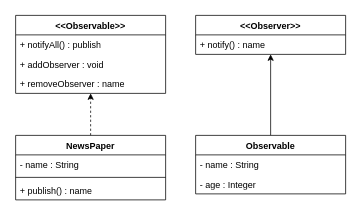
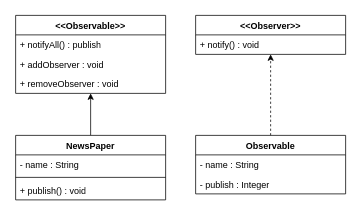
  <mxCell id="0" />
  <mxCell id="1" parent="0" />
  <mxCell id="2" value="&amp;lt;&amp;lt;Observable&amp;gt;&amp;gt;" style="swimlane;fontStyle=1;align=center;verticalAlign=top;childLayout=stackLayout;horizontal=1;startSize=26;horizontalStack=0;resizeParent=1;resizeParentMax=0;resizeLast=0;collapsible=1;marginBottom=0;whiteSpace=wrap;html=1;" vertex="1" parent="1"><mxGeometry x="20" y="20" width="200" height="104" as="geometry" /></mxCell>
  <mxCell id="3" value="+ notifyAll() : publish" style="text;strokeColor=none;fillColor=none;align=left;verticalAlign=top;spacingLeft=4;spacingRight=4;overflow=hidden;rotatable=0;points=[[0,0.5],[1,0.5]];portConstraint=eastwest;whiteSpace=wrap;html=1;" vertex="1" parent="2"><mxGeometry y="26" width="200" height="26" as="geometry" /></mxCell>
  <mxCell id="4" value="+ addObserver : void" style="text;strokeColor=none;fillColor=none;align=left;verticalAlign=top;spacingLeft=4;spacingRight=4;overflow=hidden;rotatable=0;points=[[0,0.5],[1,0.5]];portConstraint=eastwest;whiteSpace=wrap;html=1;" vertex="1" parent="2"><mxGeometry y="52" width="200" height="26" as="geometry" /></mxCell>
- <mxCell id="5" value="+ removeObserver : name" style="text;strokeColor=none;fillColor=none;align=left;verticalAlign=top;spacingLeft=4;spacingRight=4;overflow=hidden;rotatable=0;points=[[0,0.5],[1,0.5]];portConstraint=eastwest;whiteSpace=wrap;html=1;" vertex="1" parent="2"><mxGeometry y="78" width="200" height="26" as="geometry" /></mxCell>
+ <mxCell id="5" value="+ removeObserver : void" style="text;strokeColor=none;fillColor=none;align=left;verticalAlign=top;spacingLeft=4;spacingRight=4;overflow=hidden;rotatable=0;points=[[0,0.5],[1,0.5]];portConstraint=eastwest;whiteSpace=wrap;html=1;" vertex="1" parent="2"><mxGeometry y="78" width="200" height="26" as="geometry" /></mxCell>
  <mxCell id="6" value="&amp;lt;&amp;lt;Observer&amp;gt;&amp;gt;" style="swimlane;fontStyle=1;align=center;verticalAlign=top;childLayout=stackLayout;horizontal=1;startSize=26;horizontalStack=0;resizeParent=1;resizeParentMax=0;resizeLast=0;collapsible=1;marginBottom=0;whiteSpace=wrap;html=1;" vertex="1" parent="1"><mxGeometry x="260" y="20" width="200" height="52" as="geometry" /></mxCell>
- <mxCell id="7" value="+ notify() : name" style="text;strokeColor=none;fillColor=none;align=left;verticalAlign=top;spacingLeft=4;spacingRight=4;overflow=hidden;rotatable=0;points=[[0,0.5],[1,0.5]];portConstraint=eastwest;whiteSpace=wrap;html=1;" vertex="1" parent="6"><mxGeometry y="26" width="200" height="26" as="geometry" /></mxCell>
- <mxCell id="8" style="edgeStyle=orthogonalEdgeStyle;rounded=0;orthogonalLoop=1;jettySize=auto;html=1;dashed=1;" edge="1" parent="1" source="9" target="2"><mxGeometry relative="1" as="geometry" /></mxCell>
+ <mxCell id="7" value="+ notify() : void" style="text;strokeColor=none;fillColor=none;align=left;verticalAlign=top;spacingLeft=4;spacingRight=4;overflow=hidden;rotatable=0;points=[[0,0.5],[1,0.5]];portConstraint=eastwest;whiteSpace=wrap;html=1;" vertex="1" parent="6"><mxGeometry y="26" width="200" height="26" as="geometry" /></mxCell>
+ <mxCell id="8" style="edgeStyle=orthogonalEdgeStyle;rounded=0;orthogonalLoop=1;jettySize=auto;html=1;dashed=0;" edge="1" parent="1" source="9" target="2"><mxGeometry relative="1" as="geometry" /></mxCell>
  <mxCell id="9" value="NewsPaper" style="swimlane;fontStyle=1;align=center;verticalAlign=top;childLayout=stackLayout;horizontal=1;startSize=26;horizontalStack=0;resizeParent=1;resizeParentMax=0;resizeLast=0;collapsible=1;marginBottom=0;whiteSpace=wrap;html=1;" vertex="1" parent="1"><mxGeometry x="20" y="180" width="200" height="86" as="geometry" /></mxCell>
  <mxCell id="10" value="- name : String" style="text;strokeColor=none;fillColor=none;align=left;verticalAlign=top;spacingLeft=4;spacingRight=4;overflow=hidden;rotatable=0;points=[[0,0.5],[1,0.5]];portConstraint=eastwest;whiteSpace=wrap;html=1;" vertex="1" parent="9"><mxGeometry y="26" width="200" height="26" as="geometry" /></mxCell>
  <mxCell id="11" value="" style="line;strokeWidth=1;fillColor=none;align=left;verticalAlign=middle;spacingTop=-1;spacingLeft=3;spacingRight=3;rotatable=0;labelPosition=right;points=[];portConstraint=eastwest;strokeColor=inherit;" vertex="1" parent="9"><mxGeometry y="52" width="200" height="8" as="geometry" /></mxCell>
- <mxCell id="12" value="+ publish() : name" style="text;strokeColor=none;fillColor=none;align=left;verticalAlign=top;spacingLeft=4;spacingRight=4;overflow=hidden;rotatable=0;points=[[0,0.5],[1,0.5]];portConstraint=eastwest;whiteSpace=wrap;html=1;" vertex="1" parent="9"><mxGeometry y="60" width="200" height="26" as="geometry" /></mxCell>
- <mxCell id="13" style="edgeStyle=orthogonalEdgeStyle;rounded=0;orthogonalLoop=1;jettySize=auto;html=1;dashed=0;" edge="1" parent="1" source="14" target="6"><mxGeometry relative="1" as="geometry" /></mxCell>
+ <mxCell id="12" value="+ publish() : void" style="text;strokeColor=none;fillColor=none;align=left;verticalAlign=top;spacingLeft=4;spacingRight=4;overflow=hidden;rotatable=0;points=[[0,0.5],[1,0.5]];portConstraint=eastwest;whiteSpace=wrap;html=1;" vertex="1" parent="9"><mxGeometry y="60" width="200" height="26" as="geometry" /></mxCell>
+ <mxCell id="13" style="edgeStyle=orthogonalEdgeStyle;rounded=0;orthogonalLoop=1;jettySize=auto;html=1;dashed=1;" edge="1" parent="1" source="14" target="6"><mxGeometry relative="1" as="geometry" /></mxCell>
  <mxCell id="14" value="Observable" style="swimlane;fontStyle=1;align=center;verticalAlign=top;childLayout=stackLayout;horizontal=1;startSize=26;horizontalStack=0;resizeParent=1;resizeParentMax=0;resizeLast=0;collapsible=1;marginBottom=0;whiteSpace=wrap;html=1;" vertex="1" parent="1"><mxGeometry x="260" y="180" width="200" height="78" as="geometry" /></mxCell>
  <mxCell id="15" value="- name : String" style="text;strokeColor=none;fillColor=none;align=left;verticalAlign=top;spacingLeft=4;spacingRight=4;overflow=hidden;rotatable=0;points=[[0,0.5],[1,0.5]];portConstraint=eastwest;whiteSpace=wrap;html=1;" vertex="1" parent="14"><mxGeometry y="26" width="200" height="26" as="geometry" /></mxCell>
- <mxCell id="16" value="- age : Integer" style="text;strokeColor=none;fillColor=none;align=left;verticalAlign=top;spacingLeft=4;spacingRight=4;overflow=hidden;rotatable=0;points=[[0,0.5],[1,0.5]];portConstraint=eastwest;whiteSpace=wrap;html=1;" vertex="1" parent="14"><mxGeometry y="52" width="200" height="26" as="geometry" /></mxCell>
+ <mxCell id="16" value="- publish : Integer" style="text;strokeColor=none;fillColor=none;align=left;verticalAlign=top;spacingLeft=4;spacingRight=4;overflow=hidden;rotatable=0;points=[[0,0.5],[1,0.5]];portConstraint=eastwest;whiteSpace=wrap;html=1;" vertex="1" parent="14"><mxGeometry y="52" width="200" height="26" as="geometry" /></mxCell>
